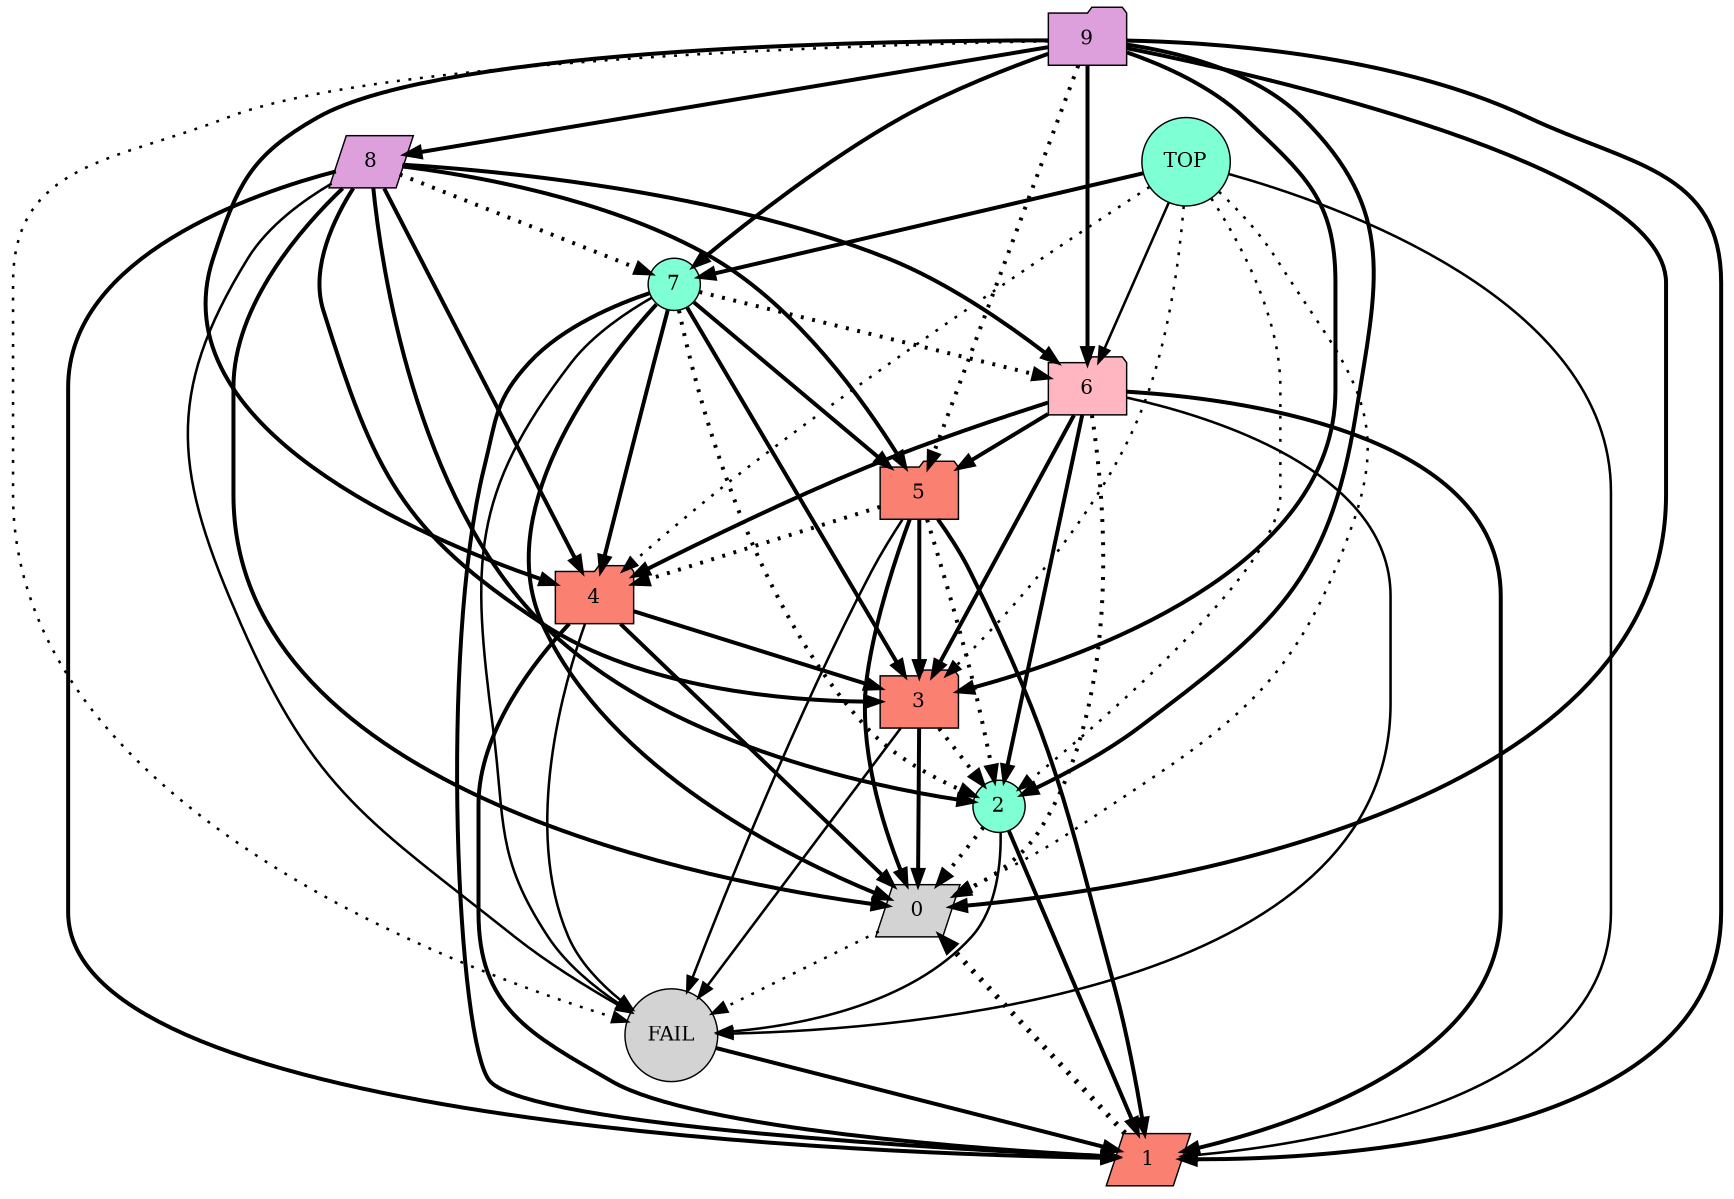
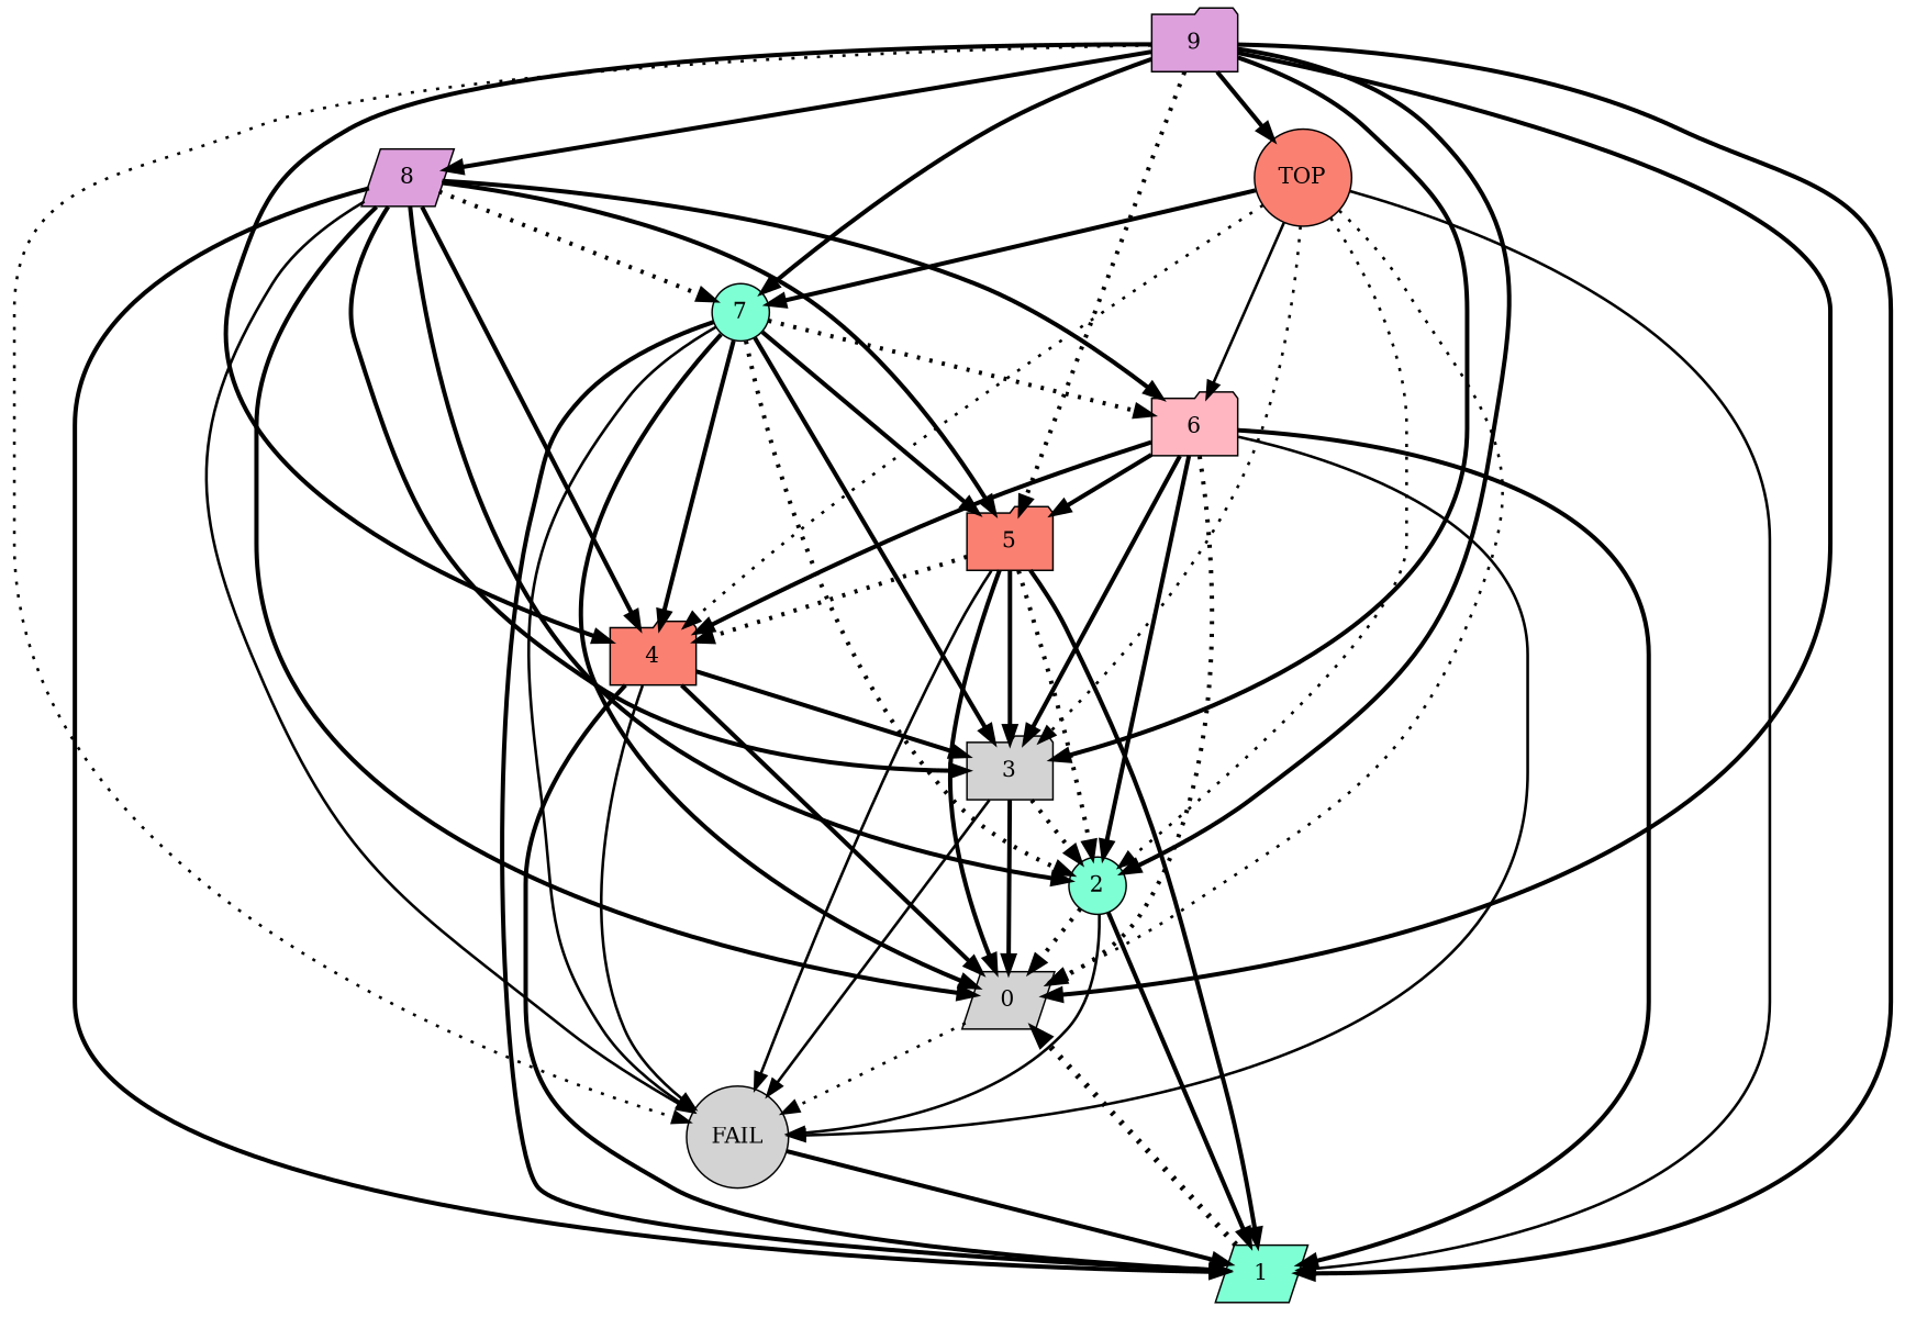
  digraph {
    node [fillcolor=lightgrey shape=folder style=filled]
    edge [penwidth=2.75 style=solid]
    n1 [label=0 shape=parallelogram]
    n2 [label=FAIL shape=circle]
-   n3 [fillcolor=salmon label=1 shape=parallelogram]
+   n3 [fillcolor=aquamarine label=1 shape=parallelogram]
    n4 [fillcolor=aquamarine label=2 shape=circle]
-   n5 [fillcolor=salmon label=3]
+   n5 [label=3]
    n6 [fillcolor=salmon label=4]
    n7 [fillcolor=salmon label=5]
    n8 [fillcolor=lightpink label=6]
    n9 [fillcolor=aquamarine label=7 shape=circle]
    n10 [fillcolor=plum label=8 shape=parallelogram]
    n11 [fillcolor=plum label=9]
-   n12 [fillcolor=aquamarine label=TOP shape=circle]
+   n12 [fillcolor=salmon label=TOP shape=circle]
    n1 -> n2 [penwidth=1.75 style=dotted]
    n2 -> n3
    n3 -> n1 [penwidth=3.75 style=dotted]
    n4 -> n1 [style=dotted]
    n4 -> n2 [penwidth=1.75]
    n4 -> n3 [style=bold]
    n5 -> n1
    n5 -> n2 [penwidth=1.75 style=bold]
    n5 -> n4 [style=dotted]
    n6 -> n1
    n6 -> n2 [penwidth=1.75]
    n6 -> n3
    n6 -> n5 [style=bold]
    n7 -> n1 [style=bold]
    n7 -> n2 [penwidth=1.75]
    n7 -> n3
    n7 -> n4 [style=dotted]
    n7 -> n5
    n7 -> n6 [style=dotted]
    n8 -> n1 [style=dotted]
    n8 -> n2 [penwidth=1.75 style=bold]
    n8 -> n3
    n8 -> n4 [style=bold]
    n8 -> n5
    n8 -> n6
    n8 -> n7 [style=bold]
    n9 -> n1 [style=bold]
    n9 -> n2 [penwidth=1.75 style=bold]
    n9 -> n3 [style=bold]
    n9 -> n4 [style=dotted]
    n9 -> n5
    n9 -> n6
    n9 -> n7
    n9 -> n8 [style=dotted]
    n10 -> n1
    n10 -> n2 [penwidth=1.75]
    n10 -> n3 [style=bold]
    n10 -> n4 [style=bold]
    n10 -> n5
    n10 -> n6
    n10 -> n7
    n10 -> n8
    n10 -> n9 [style=dotted]
    n11 -> n1
    n11 -> n2 [penwidth=1.75 style=dotted]
    n11 -> n3 [style=bold]
    n11 -> n4 [style=bold]
    n11 -> n5 [style=bold]
    n11 -> n6 [style=bold]
    n11 -> n7 [style=dotted]
-   n11 -> n8 [style=bold]
+   n11 -> n12 [style=bold]
    n11 -> n9
    n11 -> n10 [style=bold]
    n12 -> n1 [penwidth=1.75 style=dotted]
    n12 -> n3 [penwidth=1.75 style=bold]
    n12 -> n4 [penwidth=1.75 style=dotted]
    n12 -> n5 [penwidth=1.75 style=dotted]
    n12 -> n6 [penwidth=1.75 style=dotted]
    n12 -> n8 [penwidth=1.75]
    n12 -> n9
  }
